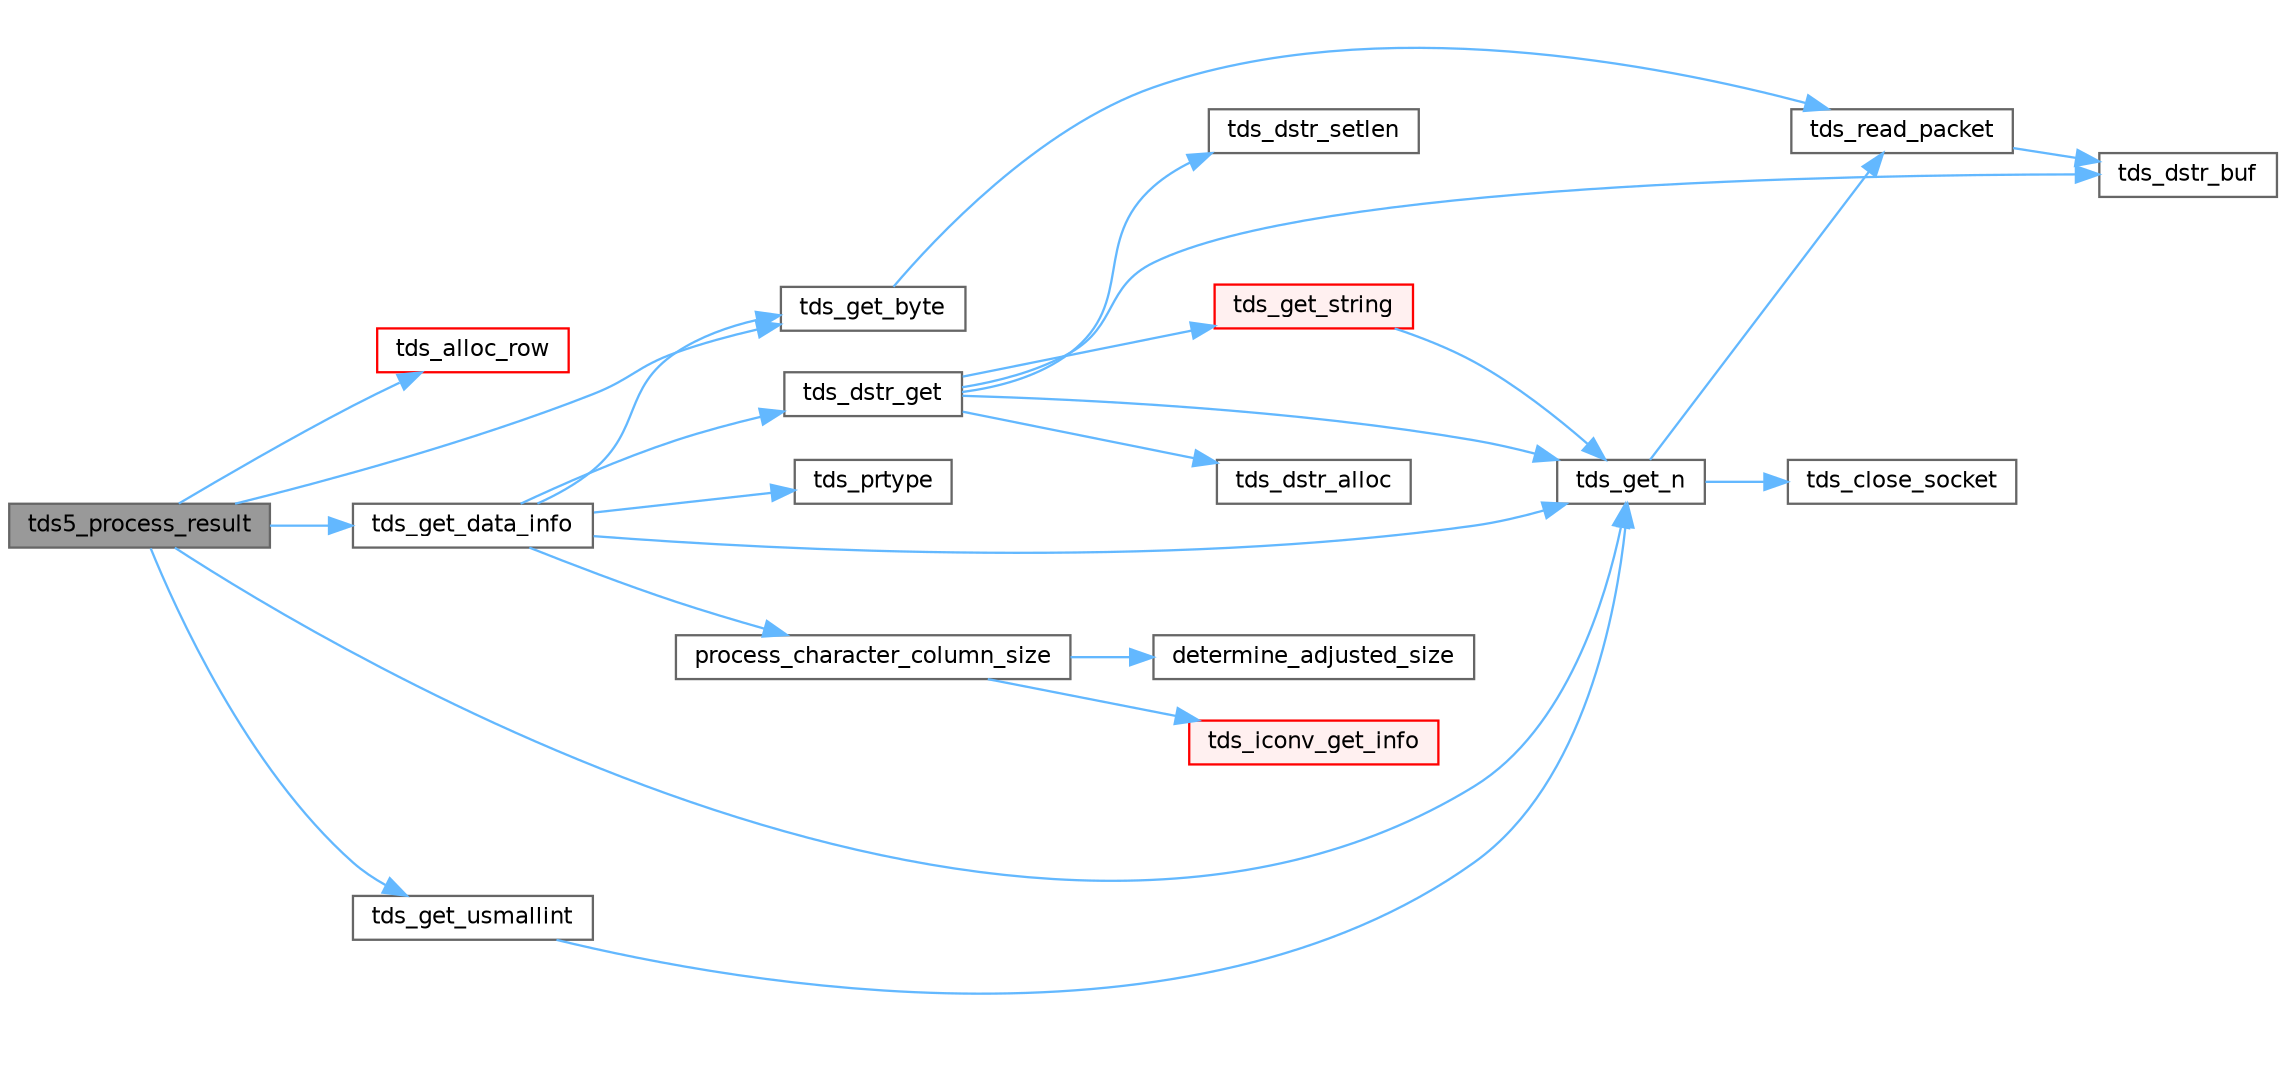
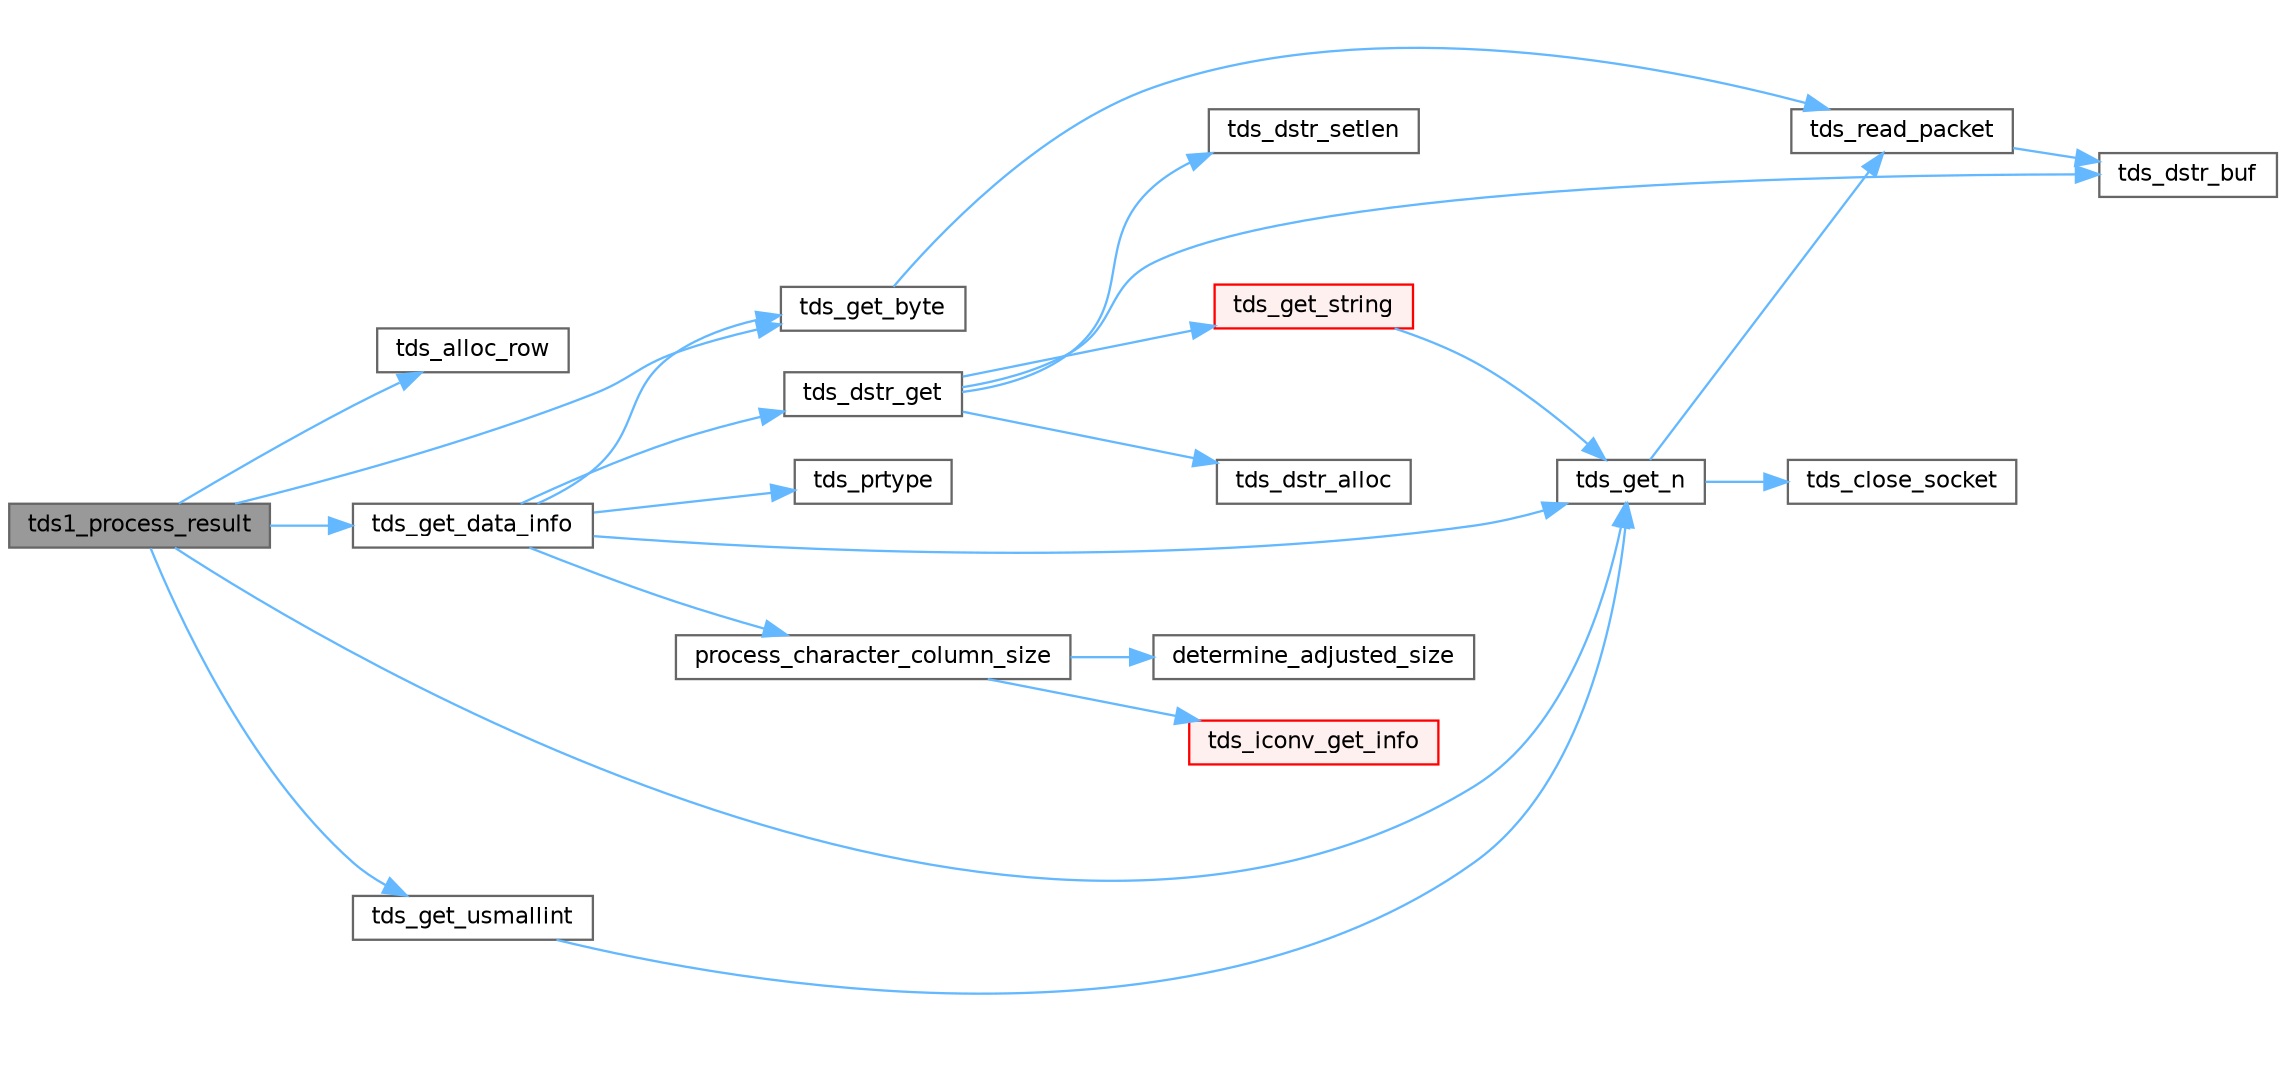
  digraph {
    rankdir=LR
    node [color=grey40 fillcolor=white fontname=Helvetica fontsize=10 shape=box style=filled]
    edge [color=steelblue1 fontname=Helvetica fontsize=10 labelfontname=Helvetica labelfontsize=10 style=solid]
-   n1 [color=gray40 fillcolor=grey60 fontcolor=black height=0.2 label=tds5_process_result width=0.4]
-   n2 [color=red height=0.2 label=tds_alloc_row width=0.4]
+   n1 [color=gray40 fillcolor=grey60 fontcolor=black height=0.2 label=tds1_process_result width=0.4]
+   n2 [height=0.2 label=tds_alloc_row width=0.4]
    n3 [height=0.2 label=tds_get_byte width=0.4]
    n4 [height=0.2 label=tds_get_data_info width=0.4]
    n5 [height=0.2 label=tds_get_n width=0.4]
    n6 [height=0.2 label=tds_get_usmallint width=0.4]
    n7 [height=0.2 label=tds_read_packet width=0.4]
    n8 [height=0.2 label=process_character_column_size width=0.4]
    n9 [height=0.2 label=tds_dstr_get width=0.4]
    n10 [height=0.2 label=tds_prtype width=0.4]
    n11 [height=0.2 label=tds_close_socket width=0.4]
    n12 [height=0.2 label=tds_dstr_buf width=0.4]
    n13 [height=0.2 label=determine_adjusted_size width=0.4]
    n14 [color=red fillcolor="#FFF0F0" height=0.2 label=tds_iconv_get_info width=0.4]
    n15 [height=0.2 label=tds_dstr_alloc width=0.4]
    n16 [height=0.2 label=tds_dstr_setlen width=0.4]
    n17 [color=red fillcolor="#FFF0F0" height=0.2 label=tds_get_string width=0.4]
    n1 -> n2
    n1 -> n3
    n1 -> n4
    n1 -> n5
    n1 -> n6
    n3 -> n7
    n4 -> n3
    n4 -> n5
    n4 -> n8
    n4 -> n9
    n4 -> n10
    n5 -> n7
    n5 -> n11
    n6 -> n5
    n7 -> n12
    n8 -> n13
    n8 -> n14
-   n9 -> n5
    n9 -> n12
    n9 -> n15
    n9 -> n16
    n9 -> n17
    n17 -> n5
  }
